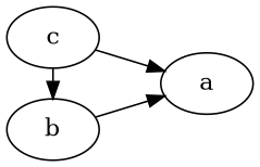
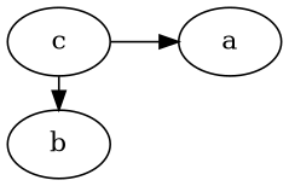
  digraph {
    fontname="DejaVu Serif"
    rankdir=LR
    node [fontname="DejaVu Serif"]
    edge [fontname="DejaVu Serif"]
    b
    c
    a
    subgraph sub_1 {
      rank=same
      b
      c
    }
    subgraph sub_2 {
      rank=same
      a
    }
-   b -> a
    c -> b
    c -> a
  }
